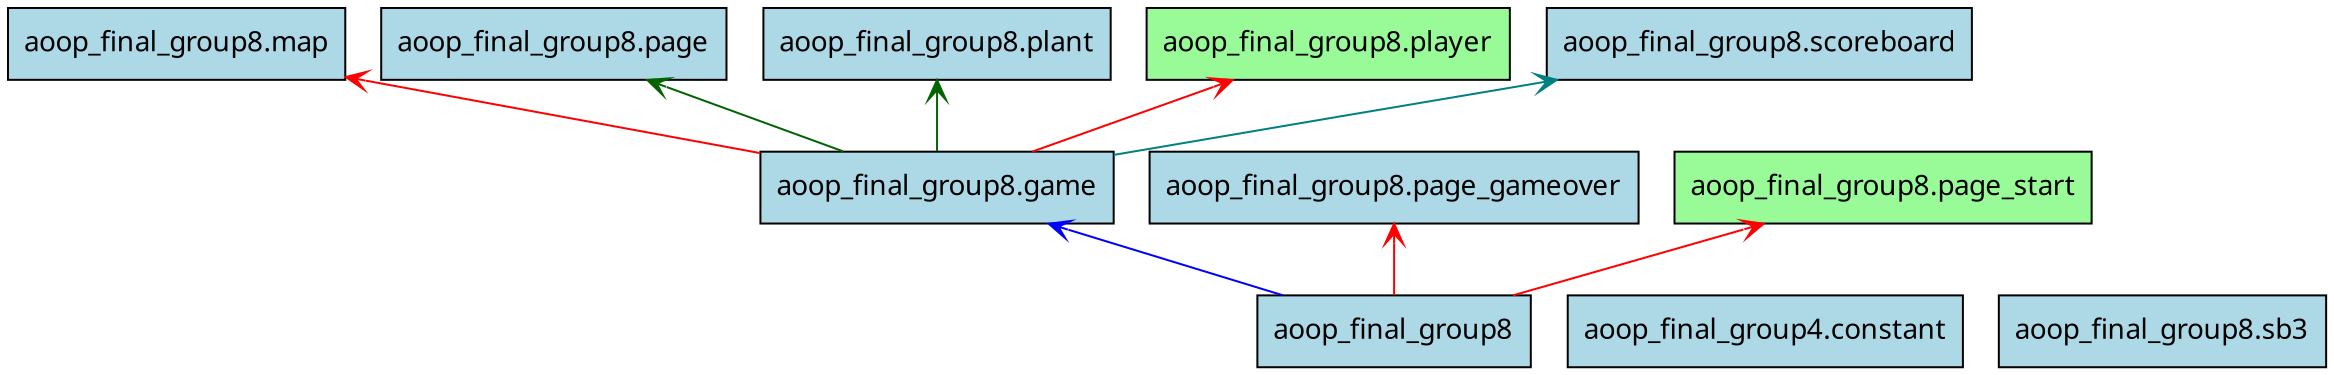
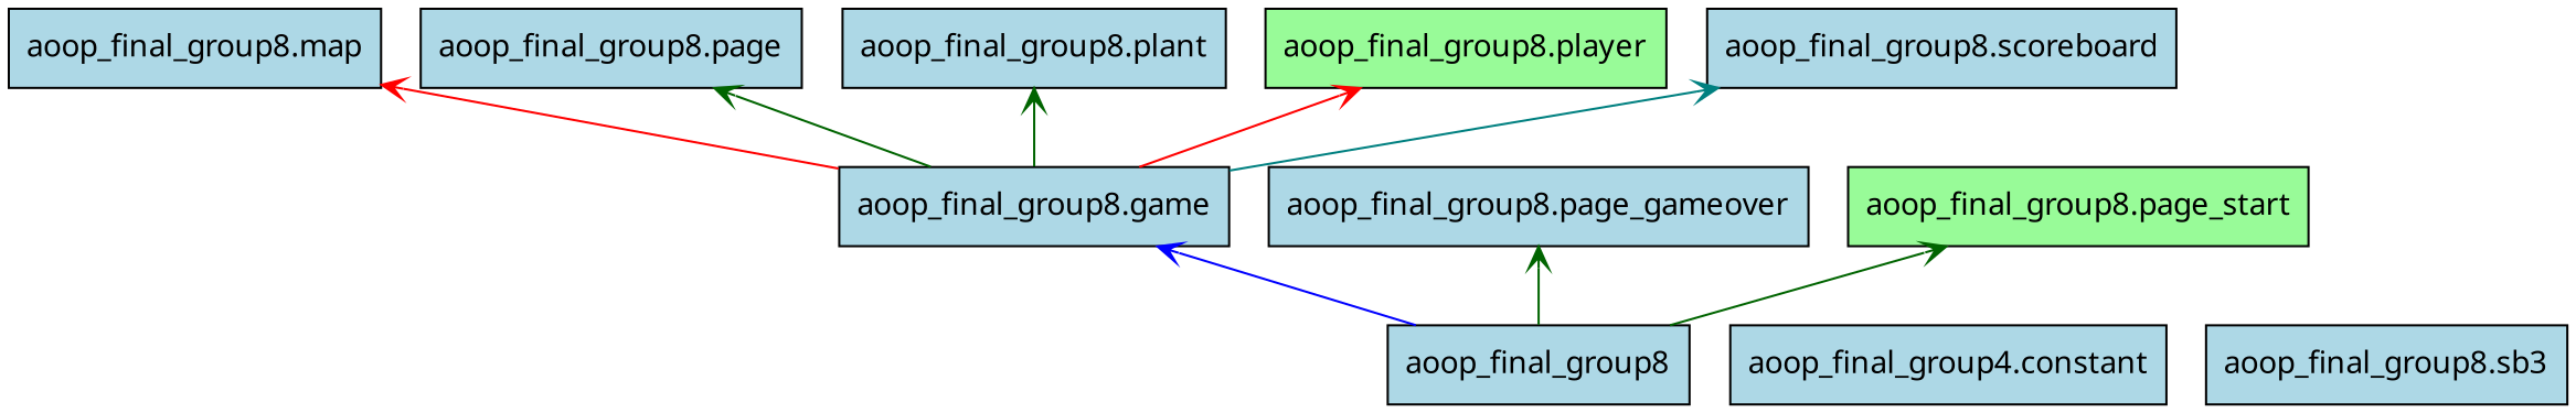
  digraph {
    fontname="Noto Sans"
    rankdir=BT
    node [color=black fillcolor=lightblue fontname="Noto Sans" shape=box style="solid,filled"]
    edge [arrowhead=open arrowtail=none color=red fontname="Noto Sans"]
    n1 [label=aoop_final_group8]
    n2 [label="aoop_final_group8.game"]
    n3 [label="aoop_final_group8.page_gameover"]
    n4 [fillcolor=palegreen label="aoop_final_group8.page_start"]
    n5 [label="aoop_final_group8.map"]
    n6 [label="aoop_final_group8.page"]
    n7 [label="aoop_final_group8.plant"]
    n8 [fillcolor=palegreen label="aoop_final_group8.player"]
    n9 [label="aoop_final_group8.scoreboard"]
    n10 [label="aoop_final_group4.constant"]
    n11 [label="aoop_final_group8.sb3"]
    n1 -> n2 [color=blue]
-   n1 -> n3
-   n1 -> n4
+   n1 -> n3 [color=darkgreen]
+   n1 -> n4 [color=darkgreen]
    n2 -> n5
    n2 -> n6 [color=darkgreen]
    n2 -> n7 [color=darkgreen]
    n2 -> n8
    n2 -> n9 [color=teal]
  }
